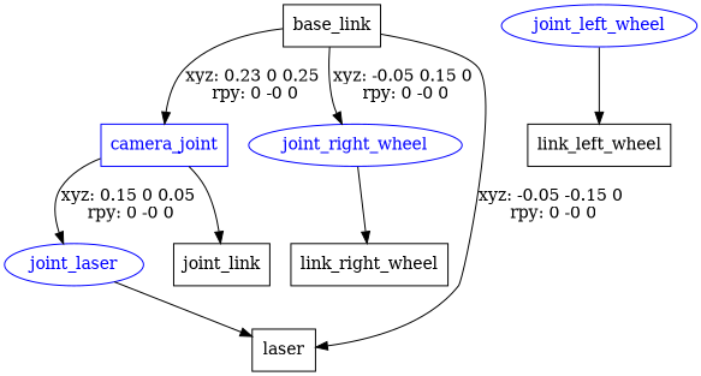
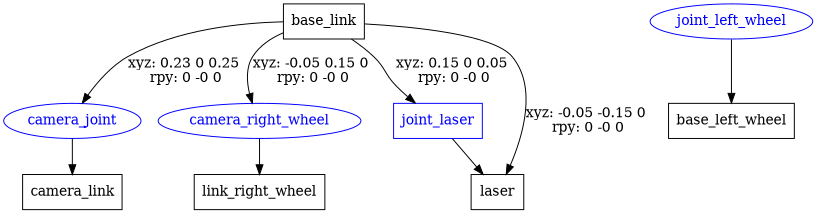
  digraph {
    node [shape=box]
    n1 [label=base_link]
-   camera_joint [color=blue fontcolor=blue]
-   joint_laser [color=blue fontcolor=blue shape=ellipse]
-   joint_right_wheel [color=blue fontcolor=blue shape=ellipse]
+   camera_joint [color=blue fontcolor=blue shape=ellipse]
+   joint_laser [color=blue fontcolor=blue]
+   joint_right_wheel [color=blue fontcolor=blue shape=ellipse label=camera_right_wheel]
    n5 [label=laser]
-   n6 [label=joint_link]
+   n6 [label=camera_link]
    joint_left_wheel [color=blue fontcolor=blue shape=ellipse]
-   n8 [label=link_left_wheel]
+   n8 [label=base_left_wheel]
    n9 [label=link_right_wheel]
    n1 -> camera_joint [label="xyz: 0.23 0 0.25 \nrpy: 0 -0 0"]
-   camera_joint -> joint_laser [label="xyz: 0.15 0 0.05 \nrpy: 0 -0 0"]
+   n1 -> joint_laser [label="xyz: 0.15 0 0.05 \nrpy: 0 -0 0"]
    n1 -> joint_right_wheel [label="xyz: -0.05 0.15 0 \nrpy: 0 -0 0"]
    n1 -> n5 [label="xyz: -0.05 -0.15 0 \nrpy: 0 -0 0"]
    camera_joint -> n6
    joint_laser -> n5
    joint_right_wheel -> n9
    joint_left_wheel -> n8
  }
